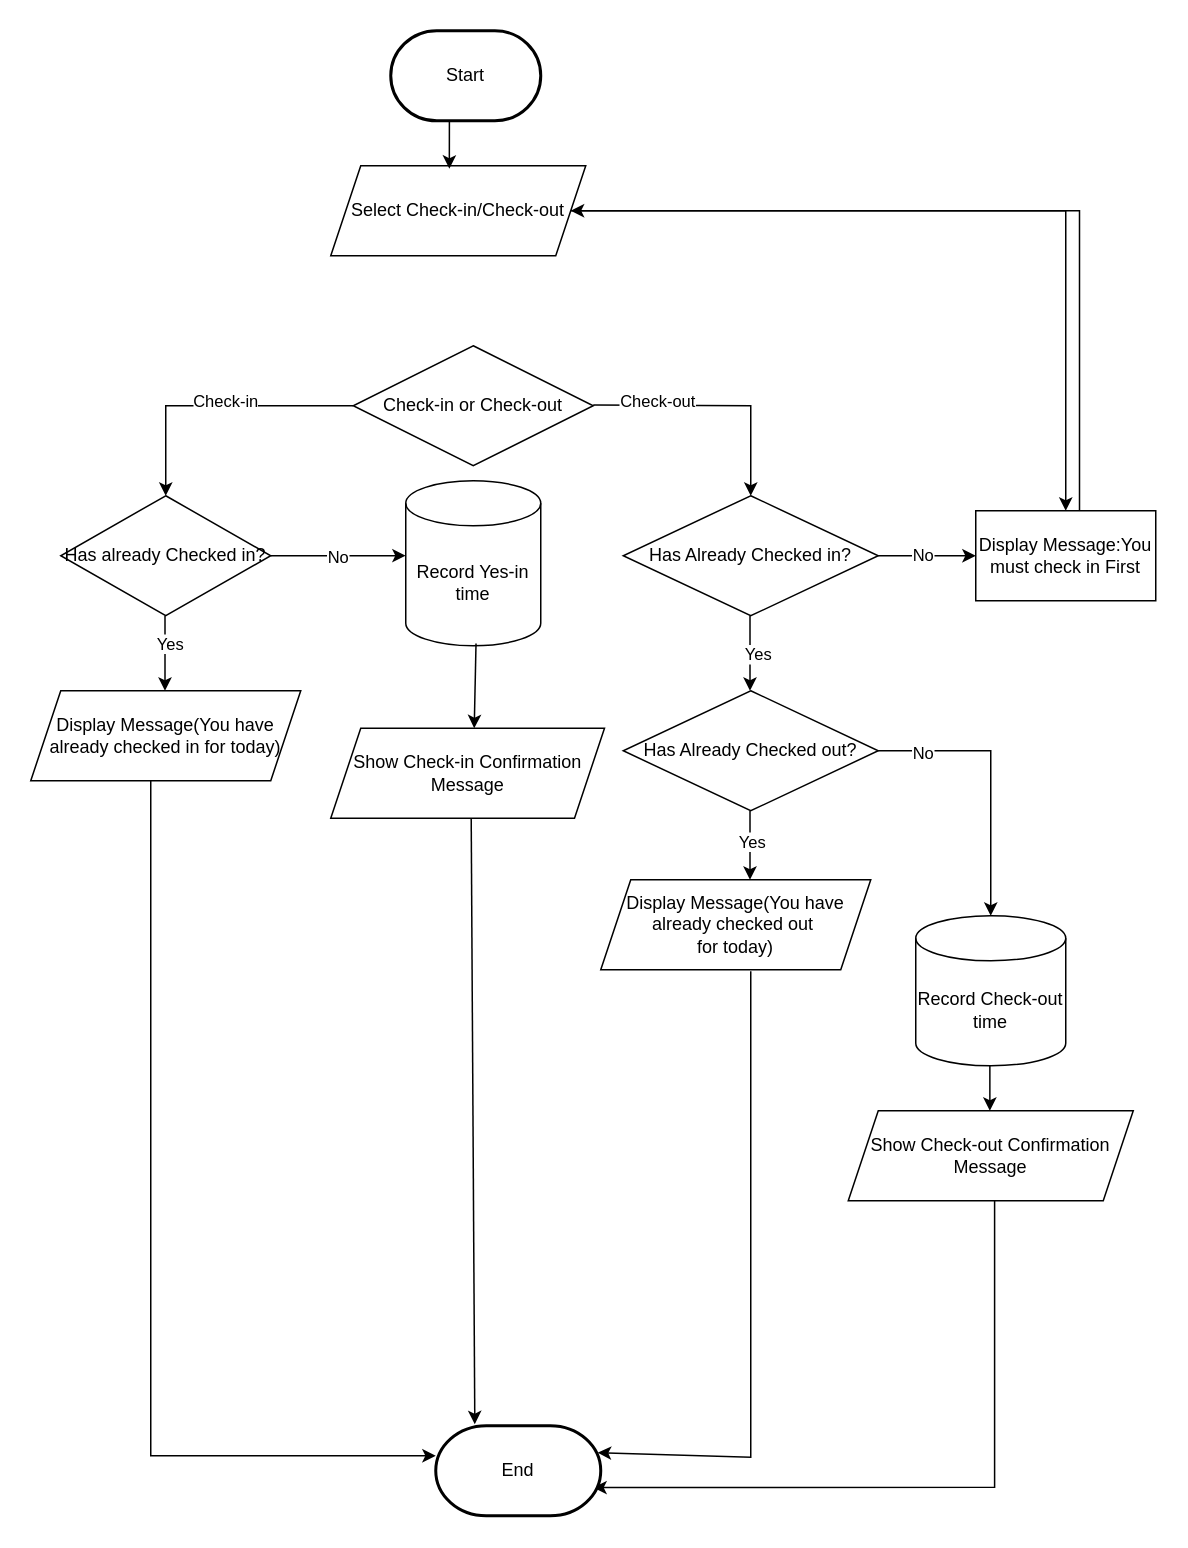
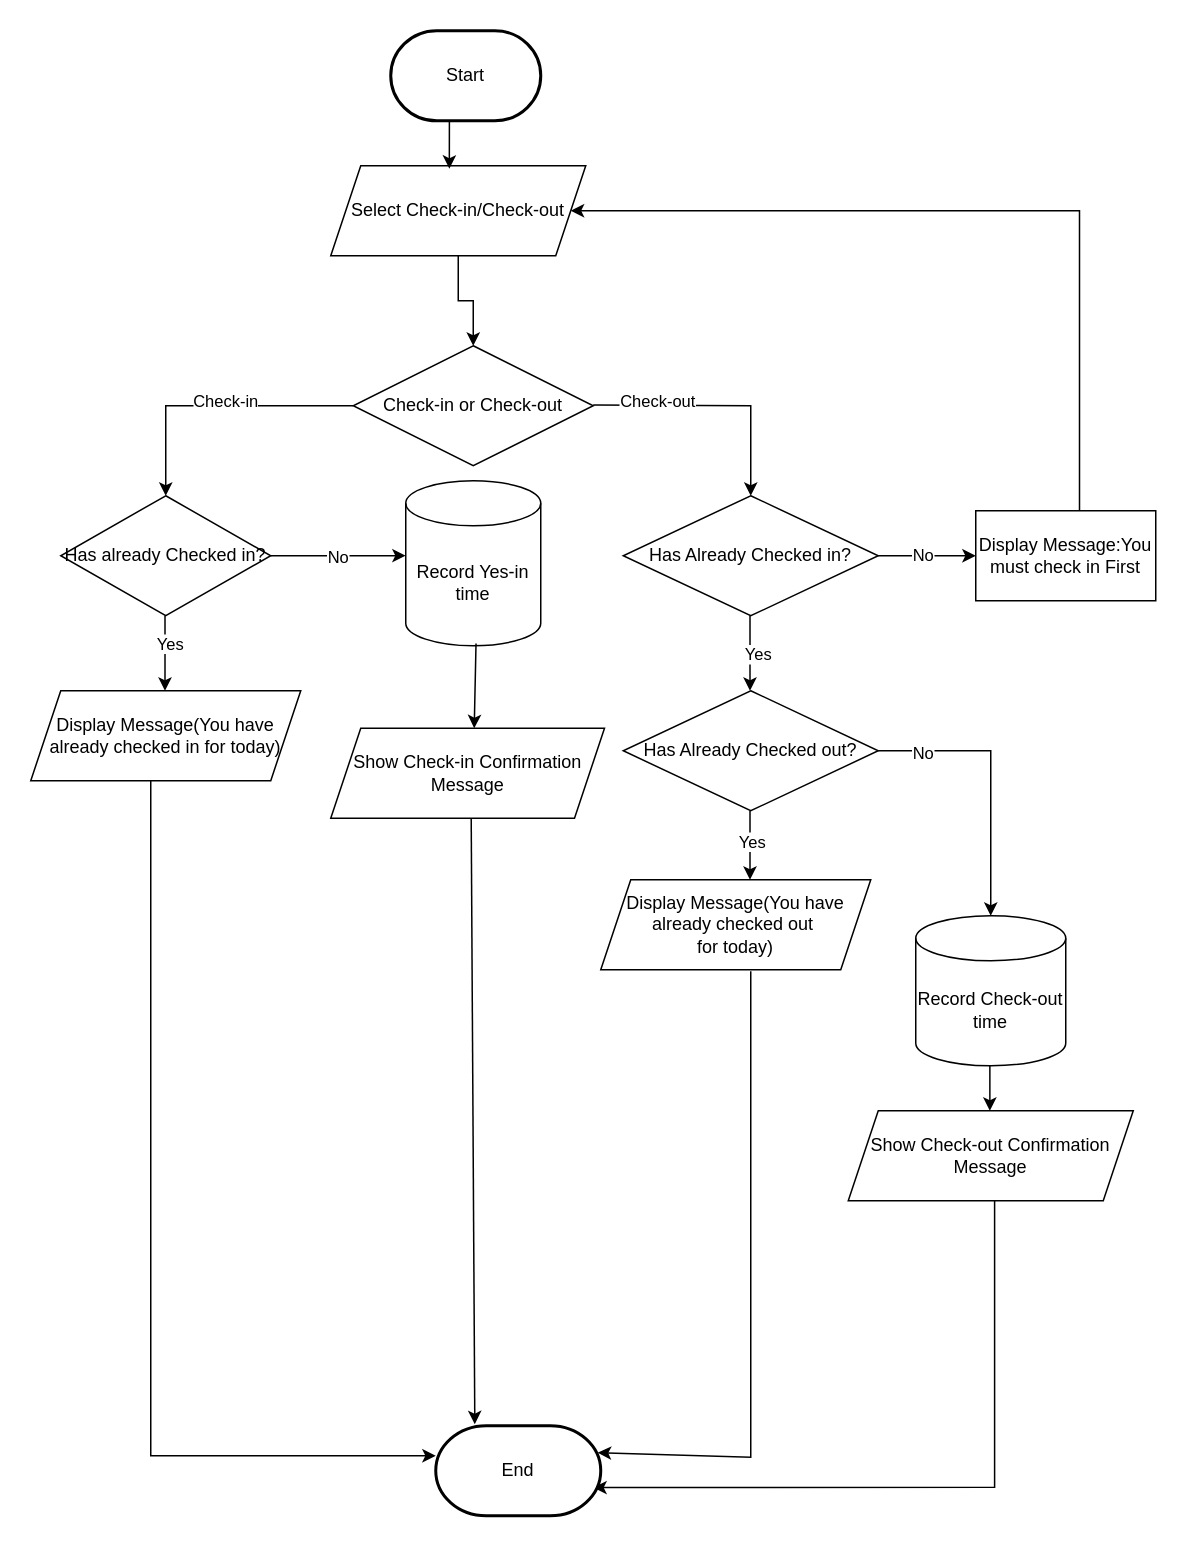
  <mxCell id="0" />
  <mxCell id="1" parent="0" />
- <mxCell id="2" style="edgeStyle=orthogonalEdgeStyle;rounded=0;orthogonalLoop=1;jettySize=auto;html=1;" parent="1" source="3" target="36" edge="1"><mxGeometry relative="1" as="geometry" /></mxCell>
+ <mxCell id="2" style="edgeStyle=orthogonalEdgeStyle;rounded=0;orthogonalLoop=1;jettySize=auto;html=1;entryX=0.5;entryY=0;entryDx=0;entryDy=0;" parent="1" source="3" target="5" edge="1"><mxGeometry relative="1" as="geometry" /></mxCell>
  <mxCell id="3" value="Select Check-in/Check-out" style="shape=parallelogram;perimeter=parallelogramPerimeter;whiteSpace=wrap;html=1;fixedSize=1;" parent="1" vertex="1"><mxGeometry x="220" y="110" width="170" height="60" as="geometry" /></mxCell>
  <mxCell id="4" style="edgeStyle=orthogonalEdgeStyle;rounded=0;orthogonalLoop=1;jettySize=auto;html=1;entryX=0.465;entryY=0.033;entryDx=0;entryDy=0;entryPerimeter=0;" parent="1" target="3" edge="1"><mxGeometry relative="1" as="geometry"><mxPoint x="310" y="80" as="sourcePoint" /></mxGeometry></mxCell>
  <mxCell id="5" value="Check-in or Check-out" style="rhombus;whiteSpace=wrap;html=1;" parent="1" vertex="1"><mxGeometry x="235" y="230" width="160" height="80" as="geometry" /></mxCell>
  <mxCell id="6" value="" style="endArrow=classic;html=1;rounded=0;exitX=0;exitY=0.5;exitDx=0;exitDy=0;" parent="1" source="5" edge="1"><mxGeometry width="50" height="50" relative="1" as="geometry"><mxPoint x="128" y="290" as="sourcePoint" /><mxPoint x="110" y="330" as="targetPoint" /><Array as="points"><mxPoint x="110" y="270" /></Array></mxGeometry></mxCell>
  <mxCell id="7" value="Check-in" style="edgeLabel;html=1;align=center;verticalAlign=middle;resizable=0;points=[];" parent="6" vertex="1" connectable="0"><mxGeometry x="-0.07" y="-4" relative="1" as="geometry"><mxPoint as="offset" /></mxGeometry></mxCell>
  <mxCell id="8" style="edgeStyle=orthogonalEdgeStyle;rounded=0;orthogonalLoop=1;jettySize=auto;html=1;exitX=1;exitY=0.5;exitDx=0;exitDy=0;" parent="1" source="10" edge="1"><mxGeometry relative="1" as="geometry"><mxPoint x="270" y="369.941" as="targetPoint" /></mxGeometry></mxCell>
  <mxCell id="9" value="No" style="edgeLabel;html=1;align=center;verticalAlign=middle;resizable=0;points=[];" parent="8" vertex="1" connectable="0"><mxGeometry x="-0.009" relative="1" as="geometry"><mxPoint as="offset" /></mxGeometry></mxCell>
  <mxCell id="10" value="Has already Checked in?" style="rhombus;whiteSpace=wrap;html=1;" parent="1" vertex="1"><mxGeometry x="40" y="330" width="140" height="80" as="geometry" /></mxCell>
  <mxCell id="11" value="Show Check-in Confirmation Message" style="shape=parallelogram;perimeter=parallelogramPerimeter;whiteSpace=wrap;html=1;fixedSize=1;" parent="1" vertex="1"><mxGeometry x="220" y="485" width="182.5" height="60" as="geometry" /></mxCell>
  <mxCell id="12" value="" style="endArrow=classic;html=1;rounded=0;" parent="1" edge="1"><mxGeometry width="50" height="50" relative="1" as="geometry"><mxPoint x="109.5" y="410" as="sourcePoint" /><mxPoint x="109.5" y="460" as="targetPoint" /></mxGeometry></mxCell>
  <mxCell id="13" value="Yes" style="edgeLabel;html=1;align=center;verticalAlign=middle;resizable=0;points=[];" parent="12" vertex="1" connectable="0"><mxGeometry x="-0.28" y="3" relative="1" as="geometry"><mxPoint as="offset" /></mxGeometry></mxCell>
  <mxCell id="14" value="Display&amp;nbsp;&lt;span style=&quot;color: light-dark(rgb(0, 0, 0), rgb(255, 255, 255)); background-color: transparent;&quot;&gt;Message(You have already checked in for today)&lt;/span&gt;" style="shape=parallelogram;perimeter=parallelogramPerimeter;whiteSpace=wrap;html=1;fixedSize=1;" parent="1" vertex="1"><mxGeometry x="20" y="460" width="180" height="60" as="geometry" /></mxCell>
  <mxCell id="15" value="" style="endArrow=classic;html=1;rounded=0;" parent="1" edge="1"><mxGeometry width="50" height="50" relative="1" as="geometry"><mxPoint x="395" y="269.5" as="sourcePoint" /><mxPoint x="500" y="330" as="targetPoint" /><Array as="points"><mxPoint x="500" y="270" /></Array></mxGeometry></mxCell>
  <mxCell id="16" value="Check-out" style="edgeLabel;html=1;align=center;verticalAlign=middle;resizable=0;points=[];" parent="15" vertex="1" connectable="0"><mxGeometry x="-0.491" y="3" relative="1" as="geometry"><mxPoint as="offset" /></mxGeometry></mxCell>
  <mxCell id="17" style="edgeStyle=orthogonalEdgeStyle;rounded=0;orthogonalLoop=1;jettySize=auto;html=1;" edge="1" parent="1" source="19"><mxGeometry relative="1" as="geometry"><mxPoint x="650" y="370" as="targetPoint" /></mxGeometry></mxCell>
  <mxCell id="18" value="No" style="edgeLabel;html=1;align=center;verticalAlign=middle;resizable=0;points=[];" vertex="1" connectable="0" parent="17"><mxGeometry x="-0.115" y="1" relative="1" as="geometry"><mxPoint as="offset" /></mxGeometry></mxCell>
  <mxCell id="19" value="Has Already Checked in?" style="rhombus;whiteSpace=wrap;html=1;" parent="1" vertex="1"><mxGeometry x="415" y="330" width="170" height="80" as="geometry" /></mxCell>
  <mxCell id="20" value="" style="endArrow=classic;html=1;rounded=0;" parent="1" edge="1"><mxGeometry width="50" height="50" relative="1" as="geometry"><mxPoint x="499.5" y="410" as="sourcePoint" /><mxPoint x="499.5" y="460" as="targetPoint" /></mxGeometry></mxCell>
  <mxCell id="21" value="Yes" style="edgeLabel;html=1;align=center;verticalAlign=middle;resizable=0;points=[];" parent="20" vertex="1" connectable="0"><mxGeometry y="5" relative="1" as="geometry"><mxPoint as="offset" /></mxGeometry></mxCell>
  <mxCell id="22" value="Has Already Checked out?" style="rhombus;whiteSpace=wrap;html=1;" parent="1" vertex="1"><mxGeometry x="415" y="460" width="170" height="80" as="geometry" /></mxCell>
  <mxCell id="23" value="" style="endArrow=classic;html=1;rounded=0;" parent="1" edge="1"><mxGeometry width="50" height="50" relative="1" as="geometry"><mxPoint x="499.5" y="540" as="sourcePoint" /><mxPoint x="499.5" y="586" as="targetPoint" /></mxGeometry></mxCell>
  <mxCell id="24" value="Yes" style="edgeLabel;html=1;align=center;verticalAlign=middle;resizable=0;points=[];" parent="23" vertex="1" connectable="0"><mxGeometry x="-0.478" y="-2" relative="1" as="geometry"><mxPoint x="3" y="8" as="offset" /></mxGeometry></mxCell>
  <mxCell id="25" value="Display Message(You have already checked out&amp;nbsp;&lt;div&gt;for today)&lt;/div&gt;" style="shape=parallelogram;perimeter=parallelogramPerimeter;whiteSpace=wrap;html=1;fixedSize=1;" parent="1" vertex="1"><mxGeometry x="400" y="586" width="180" height="60" as="geometry" /></mxCell>
  <mxCell id="26" value="" style="endArrow=classic;html=1;rounded=0;" parent="1" edge="1"><mxGeometry width="50" height="50" relative="1" as="geometry"><mxPoint x="585" y="500" as="sourcePoint" /><mxPoint x="660" y="610" as="targetPoint" /><Array as="points"><mxPoint x="660" y="500" /></Array></mxGeometry></mxCell>
  <mxCell id="27" value="No" style="edgeLabel;html=1;align=center;verticalAlign=middle;resizable=0;points=[];" parent="26" vertex="1" connectable="0"><mxGeometry x="-0.686" y="-1" relative="1" as="geometry"><mxPoint as="offset" /></mxGeometry></mxCell>
  <mxCell id="28" value="" style="endArrow=classic;html=1;rounded=0;" parent="1" edge="1"><mxGeometry width="50" height="50" relative="1" as="geometry"><mxPoint x="659.41" y="710" as="sourcePoint" /><mxPoint x="659.41" y="740" as="targetPoint" /></mxGeometry></mxCell>
  <mxCell id="29" value="Show Check-out Confirmation Message" style="shape=parallelogram;perimeter=parallelogramPerimeter;whiteSpace=wrap;html=1;fixedSize=1;" parent="1" vertex="1"><mxGeometry x="565" y="740" width="190" height="60" as="geometry" /></mxCell>
  <mxCell id="30" value="Record Yes-in time" style="shape=cylinder3;whiteSpace=wrap;html=1;boundedLbl=1;backgroundOutline=1;size=15;" parent="1" vertex="1"><mxGeometry x="270" y="320" width="90" height="110" as="geometry" /></mxCell>
  <mxCell id="31" value="" style="endArrow=classic;html=1;rounded=0;exitX=0.648;exitY=0.999;exitDx=0;exitDy=0;exitPerimeter=0;entryX=0.563;entryY=0.024;entryDx=0;entryDy=0;entryPerimeter=0;" parent="1" edge="1"><mxGeometry width="50" height="50" relative="1" as="geometry"><mxPoint x="316.85" y="428.45" as="sourcePoint" /><mxPoint x="315.648" y="485" as="targetPoint" /></mxGeometry></mxCell>
  <mxCell id="32" value="Record Check-out time" style="shape=cylinder3;whiteSpace=wrap;html=1;boundedLbl=1;backgroundOutline=1;size=15;" parent="1" vertex="1"><mxGeometry x="610" y="610" width="100" height="100" as="geometry" /></mxCell>
  <mxCell id="33" value="" style="endArrow=classic;html=1;rounded=0;" parent="1" edge="1"><mxGeometry width="50" height="50" relative="1" as="geometry"><mxPoint x="100" y="520" as="sourcePoint" /><mxPoint x="290" y="970" as="targetPoint" /><Array as="points"><mxPoint x="100" y="970" /></Array></mxGeometry></mxCell>
  <mxCell id="34" value="" style="endArrow=classic;html=1;rounded=0;exitX=0.624;exitY=1.004;exitDx=0;exitDy=0;entryX=0.217;entryY=0.15;entryDx=0;entryDy=0;entryPerimeter=0;exitPerimeter=0;" parent="1" edge="1"><mxGeometry width="50" height="50" relative="1" as="geometry"><mxPoint x="313.64" y="545.24" as="sourcePoint" /><mxPoint x="316.04" y="949" as="targetPoint" /></mxGeometry></mxCell>
  <mxCell id="35" value="" style="endArrow=classic;html=1;rounded=0;entryX=1;entryY=1;entryDx=0;entryDy=0;exitX=0.5;exitY=1;exitDx=0;exitDy=0;" parent="1" edge="1"><mxGeometry width="50" height="50" relative="1" as="geometry"><mxPoint x="662.57" y="800" as="sourcePoint" /><mxPoint x="394.996" y="991.213" as="targetPoint" /><Array as="points"><mxPoint x="662.57" y="991" /></Array></mxGeometry></mxCell>
  <mxCell id="36" value="Display Message:You must check in First" style="rounded=0;whiteSpace=wrap;html=1;" vertex="1" parent="1"><mxGeometry x="650" y="340" width="120" height="60" as="geometry" /></mxCell>
  <mxCell id="37" value="" style="endArrow=classic;html=1;rounded=0;entryX=1;entryY=0.5;entryDx=0;entryDy=0;" edge="1" parent="1" target="3"><mxGeometry width="50" height="50" relative="1" as="geometry"><mxPoint x="719.17" y="340" as="sourcePoint" /><mxPoint x="395.003" y="152.5" as="targetPoint" /><Array as="points"><mxPoint x="719.17" y="220" /><mxPoint x="719.17" y="140" /><mxPoint x="559.17" y="140" /><mxPoint x="479.17" y="140" /></Array></mxGeometry></mxCell>
  <mxCell id="38" value="" style="endArrow=classic;html=1;rounded=0;exitX=0.5;exitY=1;exitDx=0;exitDy=0;entryX=0.982;entryY=0.283;entryDx=0;entryDy=0;entryPerimeter=0;" edge="1" parent="1"><mxGeometry width="50" height="50" relative="1" as="geometry"><mxPoint x="500" y="647" as="sourcePoint" /><mxPoint x="398.02" y="967.98" as="targetPoint" /><Array as="points"><mxPoint x="500" y="971" /></Array></mxGeometry></mxCell>
  <mxCell id="39" value="Start" style="strokeWidth=2;html=1;shape=mxgraph.flowchart.terminator;whiteSpace=wrap;" vertex="1" parent="1"><mxGeometry x="260" y="20" width="100" height="60" as="geometry" /></mxCell>
  <mxCell id="40" value="End" style="strokeWidth=2;html=1;shape=mxgraph.flowchart.terminator;whiteSpace=wrap;" vertex="1" parent="1"><mxGeometry x="290" y="950" width="110" height="60" as="geometry" /></mxCell>
